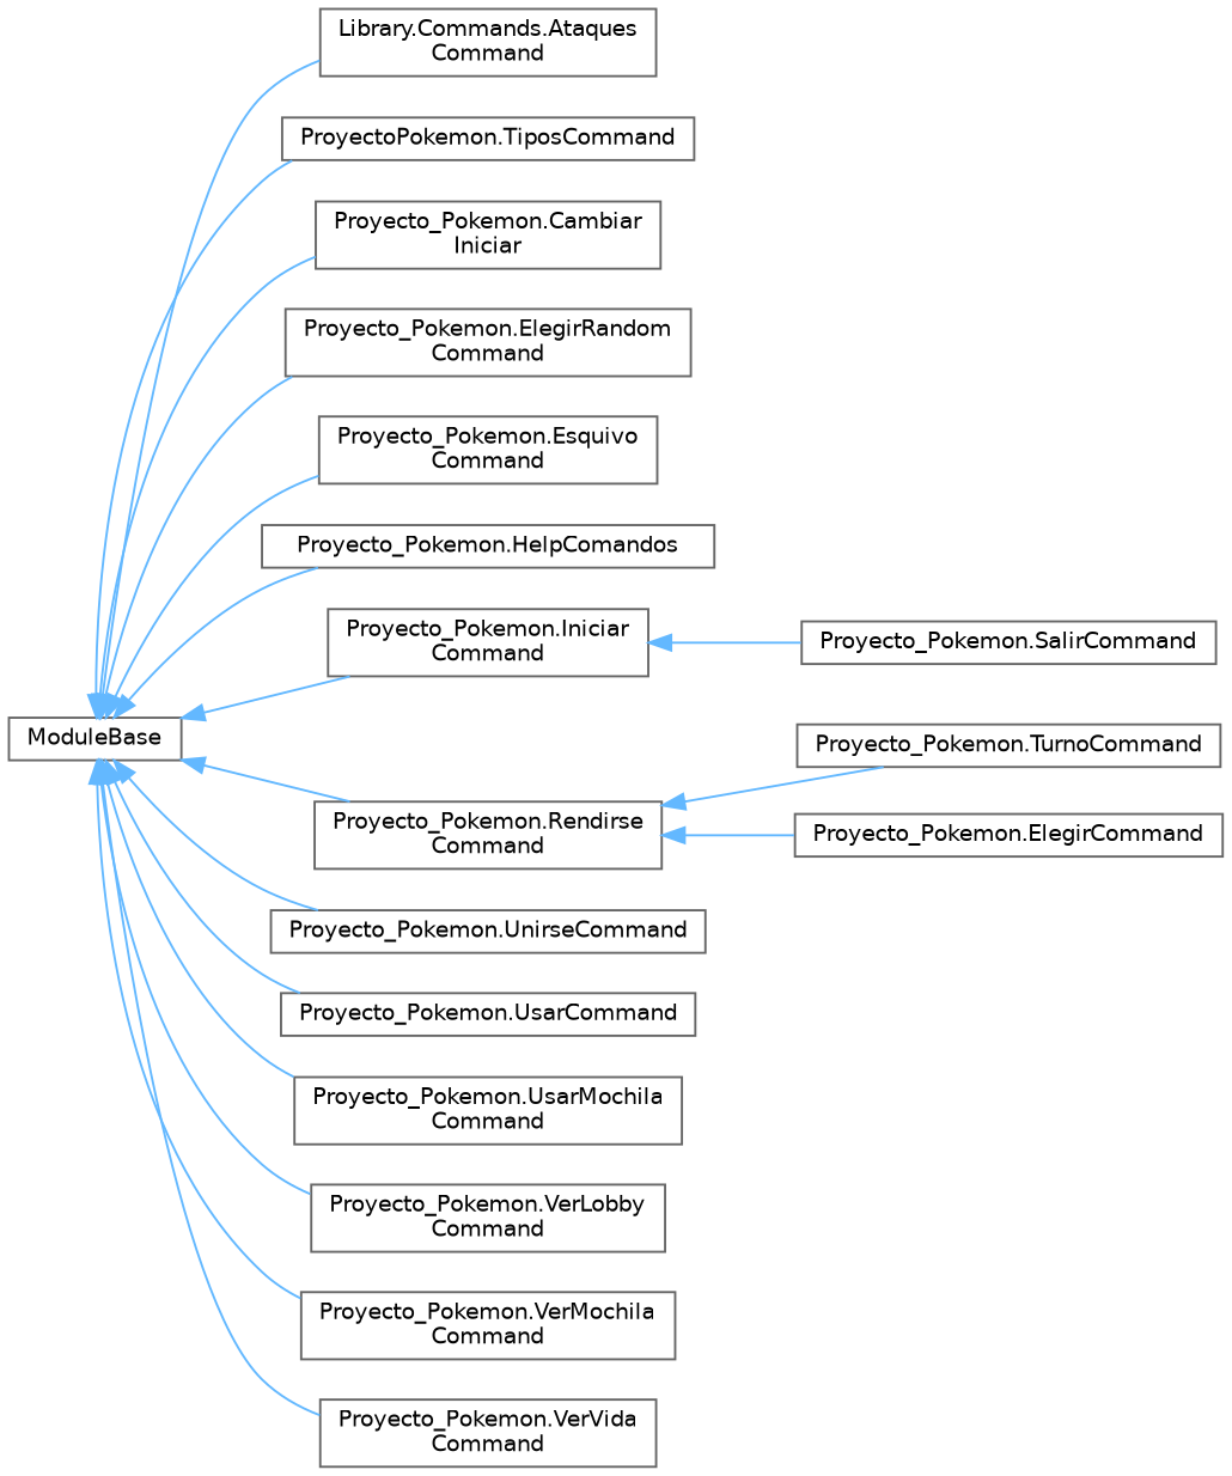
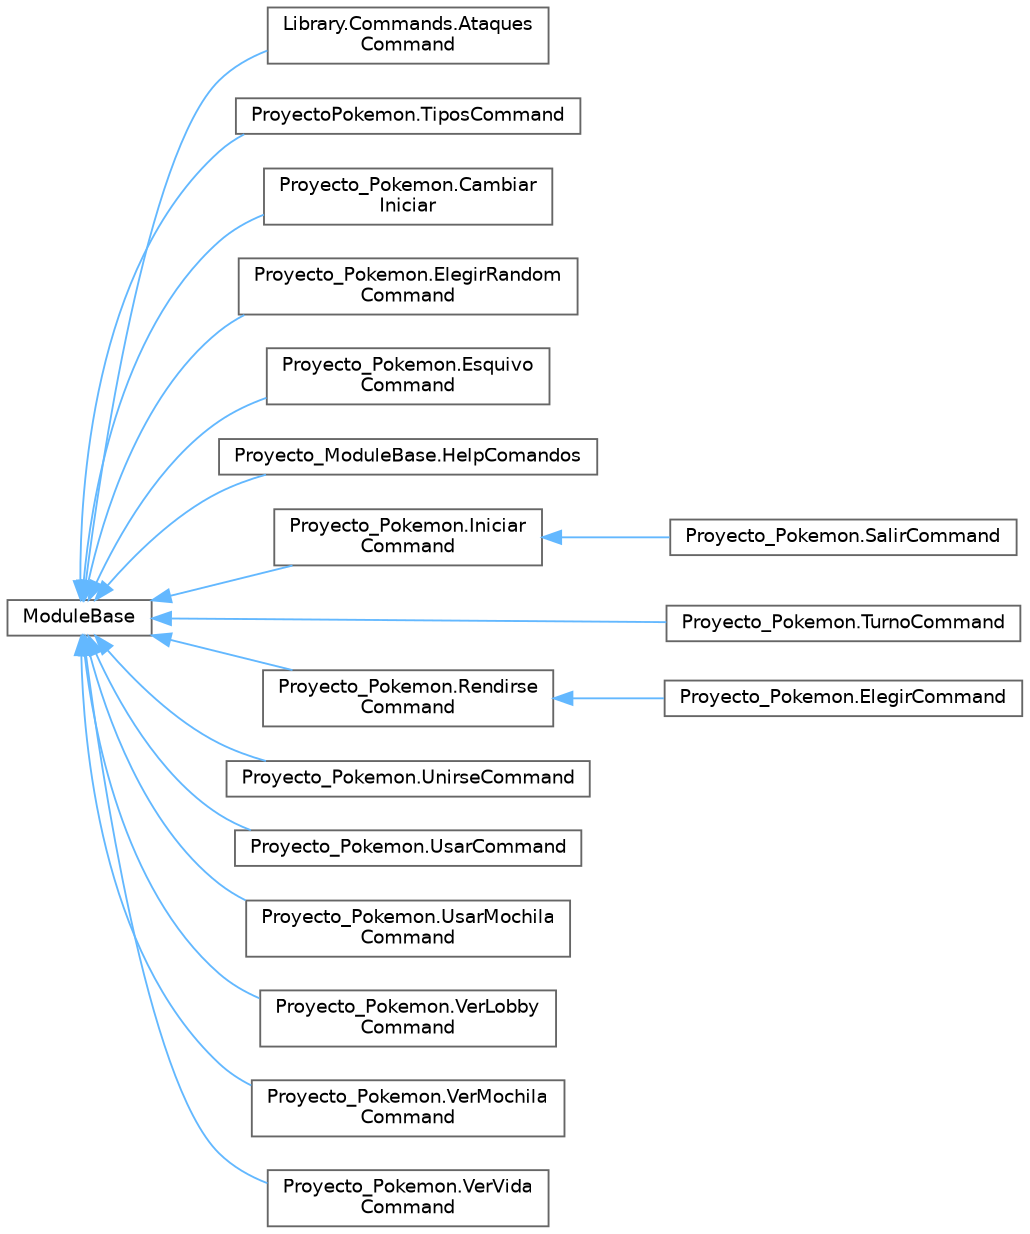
  digraph {
    rankdir=LR
    node [color=grey40 fillcolor=white fontname=Helvetica fontsize=10 shape=box style=filled]
    edge [color=steelblue1 dir=back fontname=Helvetica fontsize=10 labelfontname=Helvetica labelfontsize=10 style=solid]
    n1 [height=0.2 label=ModuleBase width=0.4]
    n2 [height=0.2 label="Library.Commands.Ataques\lCommand" width=0.4]
    n3 [height=0.2 label="ProyectoPokemon.TiposCommand" width=0.4]
    n4 [height=0.2 label="Proyecto_Pokemon.Cambiar\lIniciar" width=0.4]
    n5 [height=0.2 label="Proyecto_Pokemon.ElegirRandom\lCommand" width=0.4]
    n6 [height=0.2 label="Proyecto_Pokemon.Esquivo\lCommand" width=0.4]
-   n7 [height=0.2 label="Proyecto_Pokemon.HelpComandos" width=0.4]
+   n7 [height=0.2 label="Proyecto_ModuleBase.HelpComandos" width=0.4]
    n8 [height=0.2 label="Proyecto_Pokemon.Iniciar\lCommand" width=0.4]
    n9 [height=0.2 label="Proyecto_Pokemon.Rendirse\lCommand" width=0.4]
    n10 [height=0.2 label="Proyecto_Pokemon.TurnoCommand" width=0.4]
    n11 [height=0.2 label="Proyecto_Pokemon.UnirseCommand" width=0.4]
    n12 [height=0.2 label="Proyecto_Pokemon.UsarCommand" width=0.4]
    n13 [height=0.2 label="Proyecto_Pokemon.UsarMochila\lCommand" width=0.4]
    n14 [height=0.2 label="Proyecto_Pokemon.VerLobby\lCommand" width=0.4]
    n15 [height=0.2 label="Proyecto_Pokemon.VerMochila\lCommand" width=0.4]
    n16 [height=0.2 label="Proyecto_Pokemon.VerVida\lCommand" width=0.4]
    n17 [height=0.2 label="Proyecto_Pokemon.ElegirCommand" width=0.4]
    n18 [height=0.2 label="Proyecto_Pokemon.SalirCommand" width=0.4]
    n1 -> n2
    n1 -> n3
    n1 -> n4
    n1 -> n5
    n1 -> n6
    n1 -> n7
    n1 -> n8
    n1 -> n9
-   n9 -> n10
+   n1 -> n10
    n1 -> n11
    n1 -> n12
    n1 -> n13
    n1 -> n14
    n1 -> n15
    n1 -> n16
    n8 -> n18
    n9 -> n17
  }
